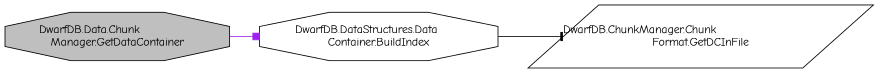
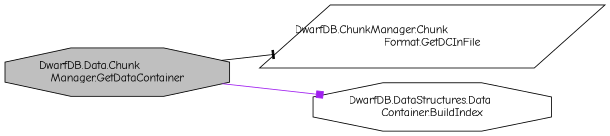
  digraph {
    fontname="Comic Neue"
    rankdir=LR
    node [color=black fillcolor=white fontname="Comic Neue" fontsize=14 shape=octagon style=filled]
    edge [fontname="Comic Neue" fontsize=14 labelfontname=Helvetica labelfontsize=14 style=solid]
    n1 [fillcolor=grey75 fontcolor=black height=0.2 label="DwarfDB.Data.Chunk\lManager.GetDataContainer" width=0.4]
    n2 [height=0.2 label="DwarfDB.ChunkManager.Chunk\lFormat.GetDCInFile" shape=parallelogram width=0.4]
    n3 [height=0.2 label="DwarfDB.DataStructures.Data\lContainer.BuildIndex" width=0.4]
-   n3 -> n2 [arrowhead=tee color=black]
+   n1 -> n2 [arrowhead=tee color=black]
    n1 -> n3 [arrowhead=box color=purple]
  }
